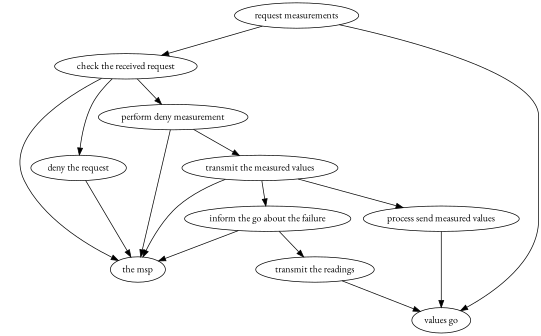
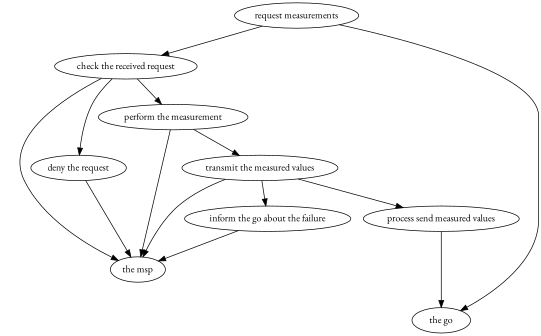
  strict digraph {
    fontname="EB Garamond"
    node [fontname="EB Garamond"]
    edge [attrs="{'type': 'actor performer', 'label': 'actor performer'}" fontname="EB Garamond"]
    "request measurements" [attrs="{'type': 'Activity', 'label': 'request measurements'}"]
    "check the received request" [attrs="{'type': 'Activity', 'label': 'check the received request'}"]
-   "the go" [attrs="{'type': 'Actor', 'label': 'the go'}" label="values go"]
+   "the go" [attrs="{'type': 'Actor', 'label': 'the go'}"]
    "deny the request" [attrs="{'type': 'Activity', 'label': 'deny the request'}"]
-   "perform the measurement" [attrs="{'type': 'Activity', 'label': 'perform the measurement'}" label="perform deny measurement"]
+   "perform the measurement" [attrs="{'type': 'Activity', 'label': 'perform the measurement'}"]
    "the msp" [attrs="{'type': 'Actor', 'label': 'the msp'}"]
    "transmit the measured values" [attrs="{'type': 'Activity', 'label': 'transmit the measured values'}"]
    "inform the go about the failure" [attrs="{'type': 'Activity', 'label': 'inform the go about the failure'}"]
-   "transmit the readings" [attrs="{'type': 'Activity', 'label': 'transmit the readings'}"]
    n10 [attrs="{'type': 'Activity', 'label': 'process the measured values'}" label="process send measured values"]
    "request measurements" -> "check the received request" [attrs="{'type': 'flow', 'label': 'flow'}"]
    "request measurements" -> "the go"
    "check the received request" -> "deny the request" [attrs="{'type': 'flow', 'label': 'flow'}"]
    "check the received request" -> "perform the measurement" [attrs="{'type': 'flow', 'label': 'flow'}"]
    "check the received request" -> "the msp"
    "deny the request" -> "the msp"
    "perform the measurement" -> "the msp"
    "perform the measurement" -> "transmit the measured values" [attrs="{'type': 'flow', 'label': 'flow'}"]
    "transmit the measured values" -> "the msp"
    "transmit the measured values" -> "inform the go about the failure" [attrs="{'type': 'flow', 'label': 'flow'}"]
    "transmit the measured values" -> n10 [attrs="{'type': 'flow', 'label': 'flow'}"]
    "inform the go about the failure" -> "the msp"
-   "inform the go about the failure" -> "transmit the readings" [attrs="{'type': 'flow', 'label': 'flow'}"]
-   "transmit the readings" -> "the go"
    n10 -> "the go"
  }
